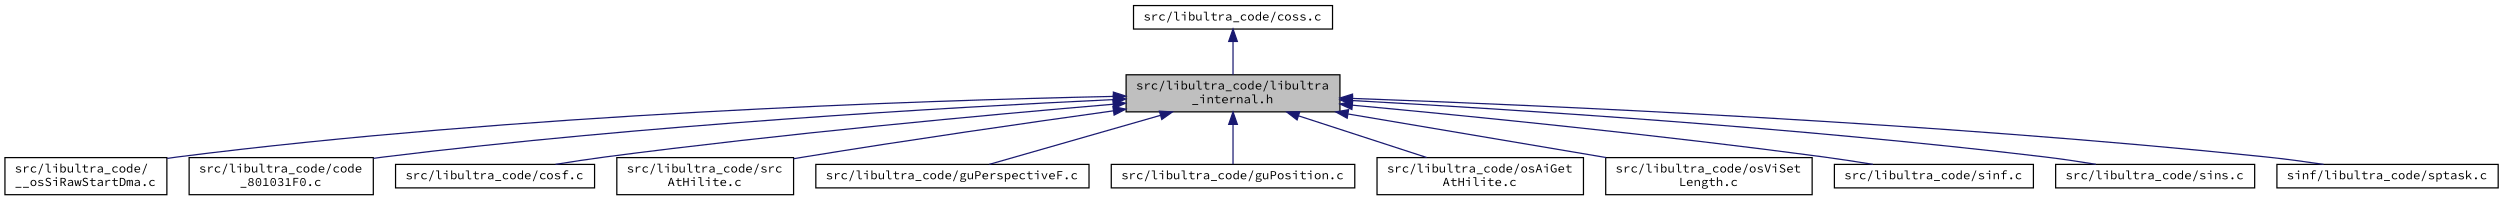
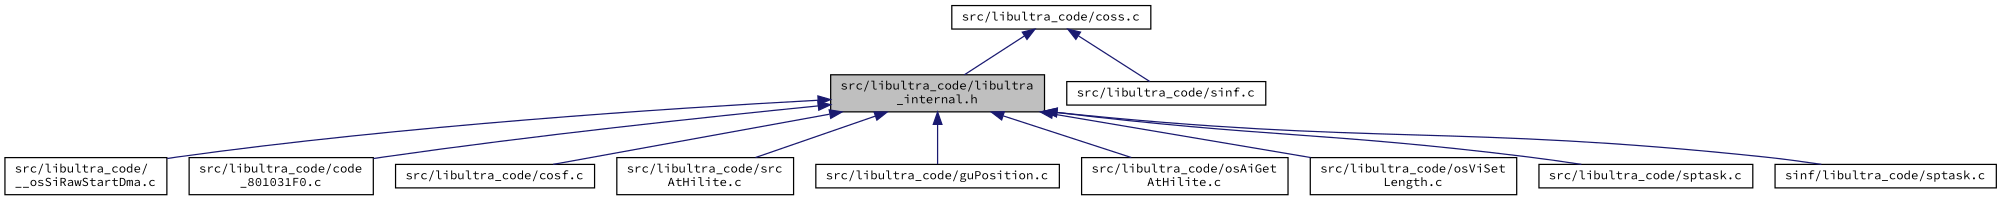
  digraph {
    fontname="Source Code Pro"
    node [color=black fillcolor=white fontname="Source Code Pro" fontsize=10 shape=record style=filled]
    edge [color=midnightblue dir=back fontname="Source Code Pro" fontsize=10 labelfontname=Helvetica labelfontsize=10 style=solid]
    n1 [fillcolor=grey75 fontcolor=black height=0.2 label="src/libultra_code/libultra\l_internal.h" width=0.4]
    n2 [height=0.2 label="src/libultra_code/\l__osSiRawStartDma.c" width=0.4]
    n3 [height=0.2 label="src/libultra_code/code\l_801031F0.c" width=0.4]
    n4 [height=0.2 label="src/libultra_code/cosf.c" width=0.4]
    n5 [height=0.2 label="src/libultra_code/src\lAtHilite.c" width=0.4]
-   n6 [height=0.2 label="src/libultra_code/guPerspectiveF.c" width=0.4]
    n7 [height=0.2 label="src/libultra_code/guPosition.c" width=0.4]
    n8 [height=0.2 label="src/libultra_code/osAiGet\lAtHilite.c" width=0.4]
    n9 [height=0.2 label="src/libultra_code/osViSet\lLength.c" width=0.4]
    n10 [height=0.2 label="src/libultra_code/sinf.c" width=0.4]
-   n11 [height=0.2 label="src/libultra_code/sins.c" width=0.4]
+   n11 [height=0.2 label="src/libultra_code/sptask.c" width=0.4]
    n12 [height=0.2 label="sinf/libultra_code/sptask.c" width=0.4]
    n13 [height=0.2 label="src/libultra_code/coss.c" width=0.4]
    n1 -> n2
    n1 -> n3
    n1 -> n4
    n1 -> n5
-   n1 -> n6
    n1 -> n7
    n1 -> n8
    n1 -> n9
-   n1 -> n10
+   n13 -> n10
    n1 -> n11
    n1 -> n12
    n13 -> n1
  }
